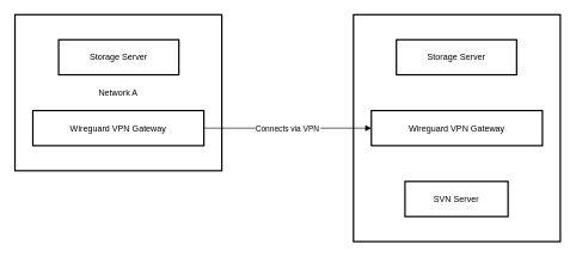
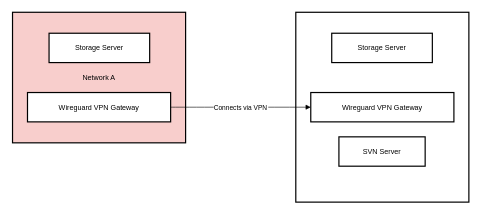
  <mxCell id="0" />
  <mxCell id="1" parent="0" />
  <mxCell id="2" value="Network B" style="whiteSpace=wrap;strokeWidth=2;" vertex="1" parent="1"><mxGeometry x="493" y="20" width="289" height="317" as="geometry" /></mxCell>
- <mxCell id="3" value="Network A" style="whiteSpace=wrap;strokeWidth=2;" vertex="1" parent="1"><mxGeometry x="20" y="20" width="289" height="218" as="geometry" /></mxCell>
+ <mxCell id="3" value="Network A" style="whiteSpace=wrap;strokeWidth=2;fillColor=#f8cecc;" vertex="1" parent="1"><mxGeometry x="20" y="20" width="289" height="218" as="geometry" /></mxCell>
  <mxCell id="4" value="Storage Server" style="whiteSpace=wrap;strokeWidth=2;" vertex="1" parent="1"><mxGeometry x="81" y="55" width="168" height="49" as="geometry" /></mxCell>
  <mxCell id="5" value="Wireguard VPN Gateway" style="whiteSpace=wrap;strokeWidth=2;" vertex="1" parent="1"><mxGeometry x="45" y="154" width="239" height="49" as="geometry" /></mxCell>
  <mxCell id="6" value="Storage Server" style="whiteSpace=wrap;strokeWidth=2;" vertex="1" parent="1"><mxGeometry x="553" y="55" width="168" height="49" as="geometry" /></mxCell>
  <mxCell id="7" value="Wireguard VPN Gateway" style="whiteSpace=wrap;strokeWidth=2;" vertex="1" parent="1"><mxGeometry x="518" y="154" width="239" height="49" as="geometry" /></mxCell>
- <mxCell id="8" value="SVN Server" style="whiteSpace=wrap;strokeWidth=2;" vertex="1" parent="1"><mxGeometry x="565" y="253" width="144" height="49" as="geometry" /></mxCell>
+ <mxCell id="8" value="SVN Server" style="whiteSpace=wrap;strokeWidth=2;" vertex="1" parent="1"><mxGeometry x="565" y="228" width="144" height="49" as="geometry" /></mxCell>
  <mxCell id="9" value="Connects via VPN" style="curved=1;startArrow=none;endArrow=block;exitX=1;exitY=0.5;entryX=0;entryY=0.5;" edge="1" parent="1" source="5" target="7"><mxGeometry relative="1" as="geometry"><Array as="points" /></mxGeometry></mxCell>
